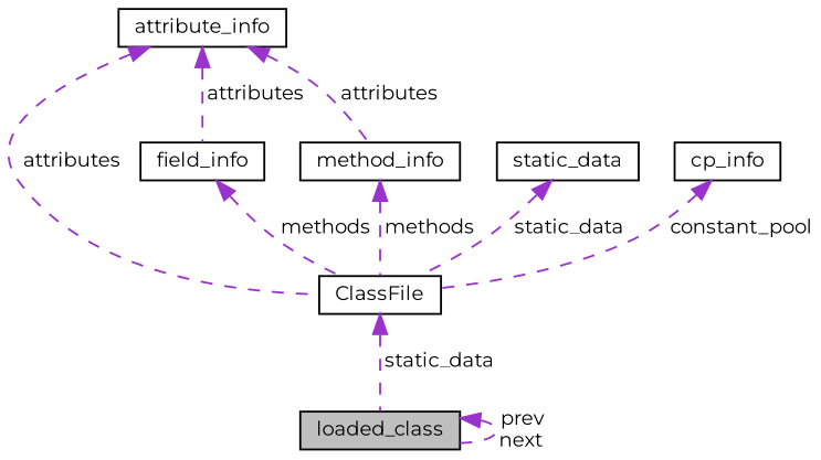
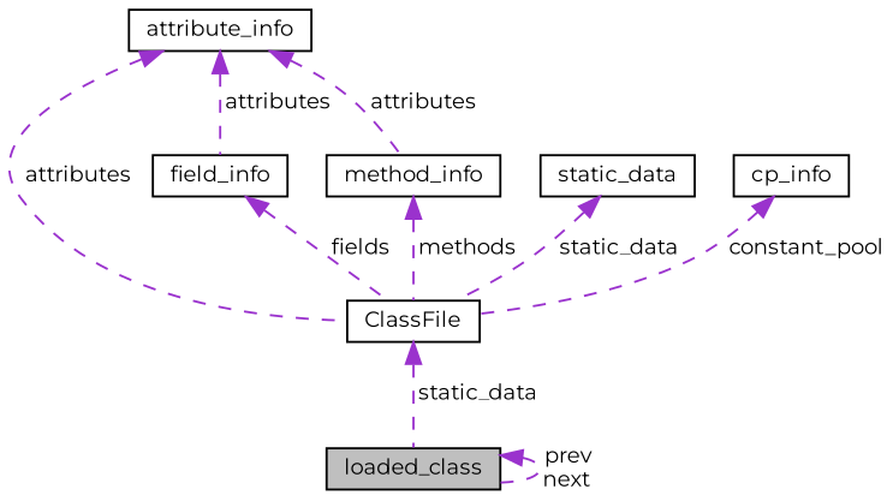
  digraph {
    fontname=Montserrat
    node [color=black fillcolor=white fontname=Montserrat fontsize=10 shape=record style=filled]
    edge [color=darkorchid3 dir=back fontname=Montserrat fontsize=10 labelfontname=Helvetica labelfontsize=10 style=dashed]
    n1 [fillcolor=grey75 fontcolor=black height=0.2 label=loaded_class width=0.4]
    n2 [height=0.2 label=ClassFile width=0.4]
    n3 [height=0.2 label=field_info width=0.4]
    n4 [height=0.2 label=attribute_info width=0.4]
    n5 [height=0.2 label=method_info width=0.4]
    n6 [height=0.2 label=static_data width=0.4]
    n7 [height=0.2 label=cp_info width=0.4]
    n1 -> n1 [label=" prev\nnext"]
    n2 -> n1 [label=" static_data"]
-   n3 -> n2 [label=" methods"]
+   n3 -> n2 [label=" fields"]
    n4 -> n2 [label=" attributes"]
    n4 -> n3 [label=" attributes"]
    n4 -> n5 [label=" attributes"]
    n5 -> n2 [label=" methods"]
    n6 -> n2 [label=" static_data"]
    n7 -> n2 [label=" constant_pool"]
  }
